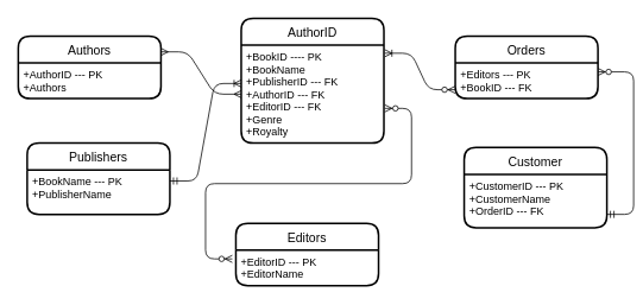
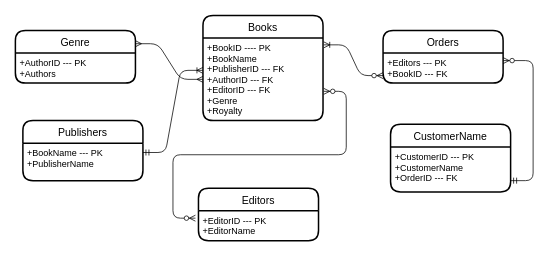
  <mxCell id="0" />
  <mxCell id="1" parent="0" />
- <mxCell id="2" value="Authors" style="swimlane;childLayout=stackLayout;horizontal=1;startSize=30;horizontalStack=0;rounded=1;fontSize=14;fontStyle=0;strokeWidth=2;resizeParent=0;resizeLast=1;shadow=0;dashed=0;align=center;" parent="1" vertex="1"><mxGeometry x="20" y="40" width="160" height="70" as="geometry" /></mxCell>
+ <mxCell id="2" value="Genre" style="swimlane;childLayout=stackLayout;horizontal=1;startSize=30;horizontalStack=0;rounded=1;fontSize=14;fontStyle=0;strokeWidth=2;resizeParent=0;resizeLast=1;shadow=0;dashed=0;align=center;" parent="1" vertex="1"><mxGeometry x="20" y="40" width="160" height="70" as="geometry" /></mxCell>
  <mxCell id="3" value="+AuthorID --- PK&#10;+Authors" style="align=left;strokeColor=none;fillColor=none;spacingLeft=4;fontSize=12;verticalAlign=top;resizable=0;rotatable=0;part=1;" parent="2" vertex="1"><mxGeometry y="30" width="160" height="40" as="geometry" /></mxCell>
  <mxCell id="4" value="Publishers" style="swimlane;childLayout=stackLayout;horizontal=1;startSize=30;horizontalStack=0;rounded=1;fontSize=14;fontStyle=0;strokeWidth=2;resizeParent=0;resizeLast=1;shadow=0;dashed=0;align=center;" parent="1" vertex="1"><mxGeometry x="30" y="160" width="160" height="80" as="geometry" /></mxCell>
  <mxCell id="5" value="+BookName --- PK&#10;+PublisherName&#10;" style="align=left;strokeColor=none;fillColor=none;spacingLeft=4;fontSize=12;verticalAlign=top;resizable=0;rotatable=0;part=1;" parent="4" vertex="1"><mxGeometry y="30" width="160" height="50" as="geometry" /></mxCell>
- <mxCell id="6" value="AuthorID" style="swimlane;childLayout=stackLayout;horizontal=1;startSize=30;horizontalStack=0;rounded=1;fontSize=14;fontStyle=0;strokeWidth=2;resizeParent=0;resizeLast=1;shadow=0;dashed=0;align=center;" parent="1" vertex="1"><mxGeometry x="270" y="20" width="160" height="140" as="geometry" /></mxCell>
+ <mxCell id="6" value="Books" style="swimlane;childLayout=stackLayout;horizontal=1;startSize=30;horizontalStack=0;rounded=1;fontSize=14;fontStyle=0;strokeWidth=2;resizeParent=0;resizeLast=1;shadow=0;dashed=0;align=center;" parent="1" vertex="1"><mxGeometry x="270" y="20" width="160" height="140" as="geometry" /></mxCell>
  <mxCell id="7" value="+BookID ---- PK&#10;+BookName&#10;+PublisherID --- FK&#10;+AuthorID --- FK&#10;+EditorID --- FK&#10;+Genre&#10;+Royalty" style="align=left;strokeColor=none;fillColor=none;spacingLeft=4;fontSize=12;verticalAlign=top;resizable=0;rotatable=0;part=1;" parent="6" vertex="1"><mxGeometry y="30" width="160" height="110" as="geometry" /></mxCell>
  <mxCell id="8" value="Editors" style="swimlane;childLayout=stackLayout;horizontal=1;startSize=30;horizontalStack=0;rounded=1;fontSize=14;fontStyle=0;strokeWidth=2;resizeParent=0;resizeLast=1;shadow=0;dashed=0;align=center;" parent="1" vertex="1"><mxGeometry x="264" y="250" width="160" height="70" as="geometry" /></mxCell>
  <mxCell id="9" value="+EditorID --- PK&#10;+EditorName" style="align=left;strokeColor=none;fillColor=none;spacingLeft=4;fontSize=12;verticalAlign=top;resizable=0;rotatable=0;part=1;" parent="8" vertex="1"><mxGeometry y="30" width="160" height="40" as="geometry" /></mxCell>
  <mxCell id="10" value="Orders" style="swimlane;childLayout=stackLayout;horizontal=1;startSize=30;horizontalStack=0;rounded=1;fontSize=14;fontStyle=0;strokeWidth=2;resizeParent=0;resizeLast=1;shadow=0;dashed=0;align=center;" parent="1" vertex="1"><mxGeometry x="510" y="40" width="160" height="70" as="geometry" /></mxCell>
  <mxCell id="11" value="+Editors --- PK&#10;+BookID --- FK" style="align=left;strokeColor=none;fillColor=none;spacingLeft=4;fontSize=12;verticalAlign=top;resizable=0;rotatable=0;part=1;" parent="10" vertex="1"><mxGeometry y="30" width="160" height="40" as="geometry" /></mxCell>
- <mxCell id="12" value="Customer" style="swimlane;childLayout=stackLayout;horizontal=1;startSize=30;horizontalStack=0;rounded=1;fontSize=14;fontStyle=0;strokeWidth=2;resizeParent=0;resizeLast=1;shadow=0;dashed=0;align=center;" parent="1" vertex="1"><mxGeometry x="520" y="165" width="160" height="90" as="geometry" /></mxCell>
+ <mxCell id="12" value="CustomerName" style="swimlane;childLayout=stackLayout;horizontal=1;startSize=30;horizontalStack=0;rounded=1;fontSize=14;fontStyle=0;strokeWidth=2;resizeParent=0;resizeLast=1;shadow=0;dashed=0;align=center;" parent="1" vertex="1"><mxGeometry x="520" y="165" width="160" height="90" as="geometry" /></mxCell>
  <mxCell id="13" value="+CustomerID --- PK&#10;+CustomerName&#10;+OrderID --- FK&#10;" style="align=left;strokeColor=none;fillColor=none;spacingLeft=4;fontSize=12;verticalAlign=top;resizable=0;rotatable=0;part=1;" parent="12" vertex="1"><mxGeometry y="30" width="160" height="60" as="geometry" /></mxCell>
  <mxCell id="14" value="" style="edgeStyle=entityRelationEdgeStyle;fontSize=12;html=1;endArrow=ERoneToMany;startArrow=ERmandOne;entryX=0;entryY=0.391;entryDx=0;entryDy=0;exitX=1;exitY=0.25;exitDx=0;exitDy=0;entryPerimeter=0;" parent="1" source="5" target="7" edge="1"><mxGeometry width="100" height="100" relative="1" as="geometry"><mxPoint x="190" y="200" as="sourcePoint" /><mxPoint x="290" y="100" as="targetPoint" /></mxGeometry></mxCell>
  <mxCell id="15" value="" style="edgeStyle=entityRelationEdgeStyle;fontSize=12;html=1;endArrow=ERmany;startArrow=ERmany;entryX=0;entryY=0.5;entryDx=0;entryDy=0;exitX=1;exitY=0.25;exitDx=0;exitDy=0;" parent="1" source="2" target="7" edge="1"><mxGeometry width="100" height="100" relative="1" as="geometry"><mxPoint x="180" y="50" as="sourcePoint" /><mxPoint x="280" y="-50" as="targetPoint" /></mxGeometry></mxCell>
  <mxCell id="16" value="" style="edgeStyle=entityRelationEdgeStyle;fontSize=12;html=1;endArrow=ERzeroToMany;endFill=1;startArrow=ERzeroToMany;exitX=1.006;exitY=0.645;exitDx=0;exitDy=0;exitPerimeter=0;" parent="1" source="7" edge="1"><mxGeometry width="100" height="100" relative="1" as="geometry"><mxPoint x="164" y="355" as="sourcePoint" /><mxPoint x="260" y="290" as="targetPoint" /></mxGeometry></mxCell>
  <mxCell id="17" value="" style="edgeStyle=entityRelationEdgeStyle;fontSize=12;html=1;endArrow=ERzeroToMany;startArrow=ERmandOne;entryX=1;entryY=0.25;entryDx=0;entryDy=0;" parent="1" target="11" edge="1"><mxGeometry width="100" height="100" relative="1" as="geometry"><mxPoint x="680" y="240" as="sourcePoint" /><mxPoint x="770" y="90" as="targetPoint" /></mxGeometry></mxCell>
  <mxCell id="18" value="" style="edgeStyle=entityRelationEdgeStyle;fontSize=12;html=1;endArrow=ERoneToMany;startArrow=ERzeroToMany;exitX=0;exitY=0.75;exitDx=0;exitDy=0;entryX=1.006;entryY=0.082;entryDx=0;entryDy=0;entryPerimeter=0;" parent="1" source="11" target="7" edge="1"><mxGeometry width="100" height="100" relative="1" as="geometry"><mxPoint x="540" y="355" as="sourcePoint" /><mxPoint x="450" y="310" as="targetPoint" /></mxGeometry></mxCell>
